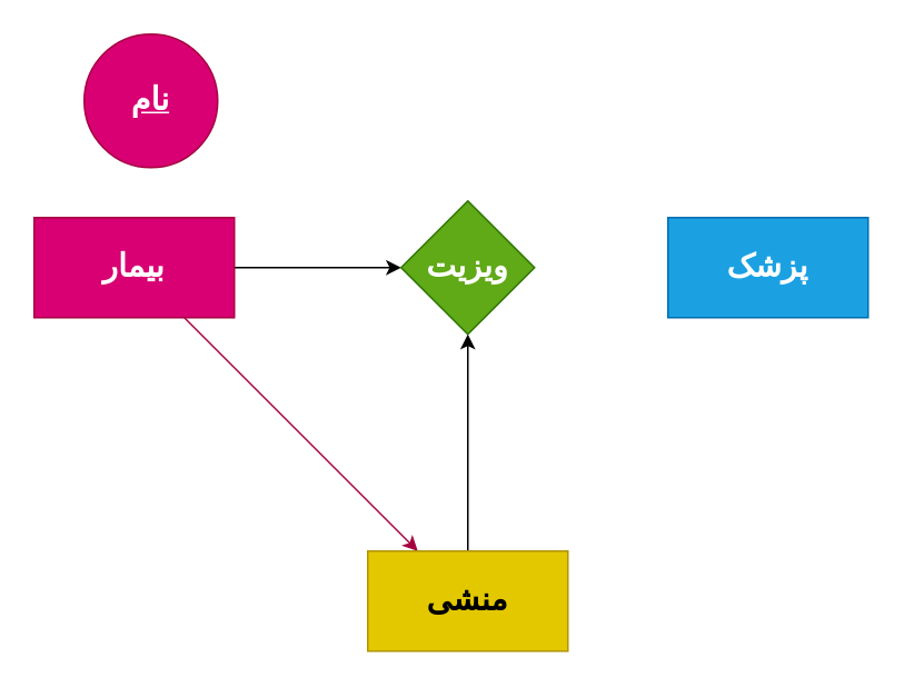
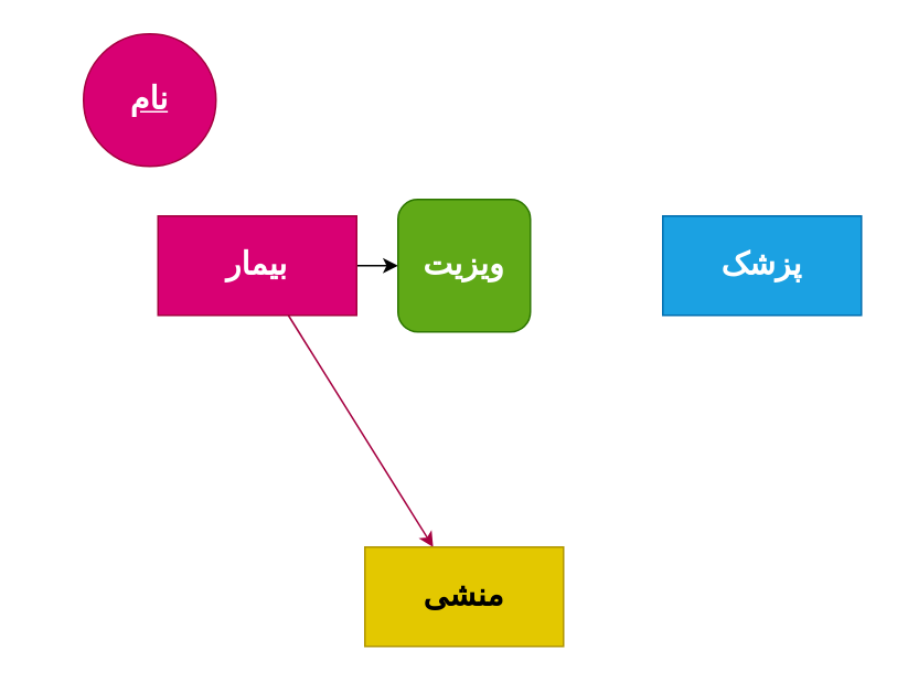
  <mxCell id="0" />
  <mxCell id="1" parent="0" />
  <mxCell id="2" value="" style="edgeStyle=none;html=1;fontFamily=vazir;fontStyle=1;fontSize=19;" edge="1" parent="1" source="4" target="5"><mxGeometry relative="1" as="geometry" /></mxCell>
  <mxCell id="3" value="" style="edgeStyle=none;html=1;fillColor=#d80073;strokeColor=#A50040;fontFamily=vazir;fontStyle=1;fontSize=19;" edge="1" parent="1" source="4" target="8"><mxGeometry relative="1" as="geometry" /></mxCell>
- <mxCell id="4" value="بیمار" style="rounded=0;whiteSpace=wrap;html=1;fillColor=#d80073;fontColor=#ffffff;strokeColor=#A50040;fontFamily=vazir;fontStyle=1;fontSize=19;" vertex="1" parent="1"><mxGeometry x="20" y="130" width="120" height="60" as="geometry" /></mxCell>
- <mxCell id="5" value="ویزیت" style="rhombus;whiteSpace=wrap;html=1;rounded=0;fillColor=#60a917;fontColor=#ffffff;strokeColor=#2D7600;fontFamily=vazir;fontStyle=1;fontSize=19;" vertex="1" parent="1"><mxGeometry x="240" y="120" width="80" height="80" as="geometry" /></mxCell>
+ <mxCell id="4" value="بیمار" style="rounded=0;whiteSpace=wrap;html=1;fillColor=#d80073;fontColor=#ffffff;strokeColor=#A50040;fontFamily=vazir;fontStyle=1;fontSize=19;" vertex="1" parent="1"><mxGeometry x="95" y="130" width="120" height="60" as="geometry" /></mxCell>
+ <mxCell id="5" value="ویزیت" style="whiteSpace=wrap;html=1;fillColor=#60a917;fontColor=#ffffff;strokeColor=#2D7600;fontFamily=vazir;fontStyle=1;fontSize=19;rounded=1;" vertex="1" parent="1"><mxGeometry x="240" y="120" width="80" height="80" as="geometry" /></mxCell>
  <mxCell id="6" value="پزشک" style="rounded=0;whiteSpace=wrap;html=1;fillColor=#1ba1e2;fontColor=#ffffff;strokeColor=#006EAF;fontFamily=vazir;fontStyle=1;fontSize=19;" vertex="1" parent="1"><mxGeometry x="400" y="130" width="120" height="60" as="geometry" /></mxCell>
- <mxCell id="7" style="edgeStyle=none;html=1;fontFamily=vazir;fontStyle=1;fontSize=19;" edge="1" parent="1" source="8" target="5"><mxGeometry relative="1" as="geometry" /></mxCell>
  <mxCell id="8" value="منشی" style="rounded=0;whiteSpace=wrap;html=1;fillColor=#e3c800;fontColor=#000000;strokeColor=#B09500;fontFamily=vazir;fontStyle=1;fontSize=19;" vertex="1" parent="1"><mxGeometry x="220" y="330" width="120" height="60" as="geometry" /></mxCell>
  <mxCell id="9" value="نام" style="ellipse;whiteSpace=wrap;html=1;rounded=0;fontStyle=5;fillColor=#d80073;fontColor=#ffffff;strokeColor=#A50040;fontFamily=vazir;fontSize=19;" vertex="1" parent="1"><mxGeometry x="50" y="20" width="80" height="80" as="geometry" /></mxCell>
